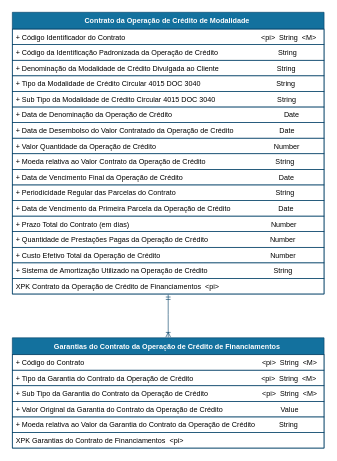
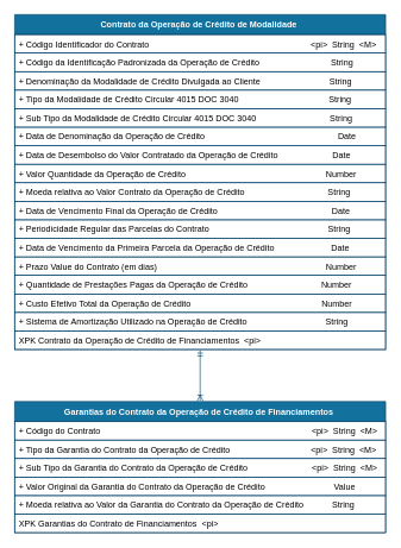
  <mxCell id="0" />
  <mxCell id="1" parent="0" />
  <mxCell id="2" value="Contrato da Operação de Crédito de Modalidade " style="swimlane;fontStyle=1;childLayout=stackLayout;horizontal=1;startSize=28;horizontalStack=0;resizeParent=1;resizeParentMax=0;resizeLast=0;collapsible=1;marginBottom=0;rounded=0;shadow=0;comic=0;sketch=0;align=center;html=0;autosize=1;fillColor=#13719E;strokeColor=#003F66;fontColor=#FFFFFF;" vertex="1" parent="1"><mxGeometry x="20" y="20" width="520" height="470" as="geometry" /></mxCell>
  <mxCell id="3" value="+ Código Identificador do Contrato                                                                    &lt;pi&gt;  String  &lt;M&gt;" style="text;fillColor=none;align=left;verticalAlign=top;spacingLeft=4;spacingRight=4;overflow=hidden;rotatable=0;points=[[0,0.5],[1,0.5]];portConstraint=eastwest;strokeColor=#003F66;" vertex="1" parent="2"><mxGeometry y="28" width="520" height="26" as="geometry" /></mxCell>
  <mxCell id="4" value="+ Código da Identificação Padronizada da Operação de Crédito                              String      " style="text;fillColor=none;align=left;verticalAlign=top;spacingLeft=4;spacingRight=4;overflow=hidden;rotatable=0;points=[[0,0.5],[1,0.5]];portConstraint=eastwest;strokeColor=#003F66;" vertex="1" parent="2"><mxGeometry y="54" width="520" height="26" as="geometry" /></mxCell>
  <mxCell id="5" value="+ Denominação da Modalidade de Crédito Divulgada ao Cliente                             String" style="text;fillColor=none;align=left;verticalAlign=top;spacingLeft=4;spacingRight=4;overflow=hidden;rotatable=0;points=[[0,0.5],[1,0.5]];portConstraint=eastwest;strokeColor=#003F66;" vertex="1" parent="2"><mxGeometry y="80" width="520" height="26" as="geometry" /></mxCell>
  <mxCell id="6" value="+ Tipo da Modalidade de Crédito Circular 4015 DOC 3040                                      String" style="text;fillColor=none;align=left;verticalAlign=top;spacingLeft=4;spacingRight=4;overflow=hidden;rotatable=0;points=[[0,0.5],[1,0.5]];portConstraint=eastwest;strokeColor=#003F66;" vertex="1" parent="2"><mxGeometry y="106" width="520" height="26" as="geometry" /></mxCell>
  <mxCell id="7" value="+ Sub Tipo da Modalidade de Crédito Circular 4015 DOC 3040                               String" style="text;fillColor=none;align=left;verticalAlign=top;spacingLeft=4;spacingRight=4;overflow=hidden;rotatable=0;points=[[0,0.5],[1,0.5]];portConstraint=eastwest;strokeColor=#003F66;" vertex="1" parent="2"><mxGeometry y="132" width="520" height="26" as="geometry" /></mxCell>
  <mxCell id="8" value="+ Data de Denominação da Operação de Crédito                                                        Date" style="text;fillColor=none;align=left;verticalAlign=top;spacingLeft=4;spacingRight=4;overflow=hidden;rotatable=0;points=[[0,0.5],[1,0.5]];portConstraint=eastwest;strokeColor=#003F66;" vertex="1" parent="2"><mxGeometry y="158" width="520" height="26" as="geometry" /></mxCell>
  <mxCell id="9" value="+ Data de Desembolso do Valor Contratado da Operação de Crédito                       Date" style="text;fillColor=none;align=left;verticalAlign=top;spacingLeft=4;spacingRight=4;overflow=hidden;rotatable=0;points=[[0,0.5],[1,0.5]];portConstraint=eastwest;strokeColor=#003F66;" vertex="1" parent="2"><mxGeometry y="184" width="520" height="26" as="geometry" /></mxCell>
  <mxCell id="10" value="+ Valor Quantidade da Operação de Crédito                                                           Number" style="text;fillColor=none;align=left;verticalAlign=top;spacingLeft=4;spacingRight=4;overflow=hidden;rotatable=0;points=[[0,0.5],[1,0.5]];portConstraint=eastwest;strokeColor=#003F66;" vertex="1" parent="2"><mxGeometry y="210" width="520" height="26" as="geometry" /></mxCell>
  <mxCell id="11" value="+ Moeda relativa ao Valor Contrato da Operação de Crédito                                   String" style="text;fillColor=none;align=left;verticalAlign=top;spacingLeft=4;spacingRight=4;overflow=hidden;rotatable=0;points=[[0,0.5],[1,0.5]];portConstraint=eastwest;strokeColor=#003F66;" vertex="1" parent="2"><mxGeometry y="236" width="520" height="26" as="geometry" /></mxCell>
  <mxCell id="12" value="+ Data de Vencimento Final da Operação de Crédito                                                Date" style="text;fillColor=none;align=left;verticalAlign=top;spacingLeft=4;spacingRight=4;overflow=hidden;rotatable=0;points=[[0,0.5],[1,0.5]];portConstraint=eastwest;strokeColor=#003F66;" vertex="1" parent="2"><mxGeometry y="262" width="520" height="26" as="geometry" /></mxCell>
  <mxCell id="13" value="+ Periodicidade Regular das Parcelas do Contrato                                                  String" style="text;fillColor=none;align=left;verticalAlign=top;spacingLeft=4;spacingRight=4;overflow=hidden;rotatable=0;points=[[0,0.5],[1,0.5]];portConstraint=eastwest;strokeColor=#003F66;" vertex="1" parent="2"><mxGeometry y="288" width="520" height="26" as="geometry" /></mxCell>
  <mxCell id="14" value="+ Data de Vencimento da Primeira Parcela da Operação de Crédito                        Date" style="text;fillColor=none;align=left;verticalAlign=top;spacingLeft=4;spacingRight=4;overflow=hidden;rotatable=0;points=[[0,0.5],[1,0.5]];portConstraint=eastwest;strokeColor=#003F66;" vertex="1" parent="2"><mxGeometry y="314" width="520" height="26" as="geometry" /></mxCell>
- <mxCell id="15" value="+ Prazo Total do Contrato (em dias)                                                                       Number  " style="text;fillColor=none;align=left;verticalAlign=top;spacingLeft=4;spacingRight=4;overflow=hidden;rotatable=0;points=[[0,0.5],[1,0.5]];portConstraint=eastwest;strokeColor=#003F66;" vertex="1" parent="2"><mxGeometry y="340" width="520" height="26" as="geometry" /></mxCell>
+ <mxCell id="15" value="+ Prazo Value do Contrato (em dias)                                                                       Number  " style="text;fillColor=none;align=left;verticalAlign=top;spacingLeft=4;spacingRight=4;overflow=hidden;rotatable=0;points=[[0,0.5],[1,0.5]];portConstraint=eastwest;strokeColor=#003F66;" vertex="1" parent="2"><mxGeometry y="340" width="520" height="26" as="geometry" /></mxCell>
  <mxCell id="16" value="+ Quantidade de Prestações Pagas da Operação de Crédito                               Number  " style="text;fillColor=none;align=left;verticalAlign=top;spacingLeft=4;spacingRight=4;overflow=hidden;rotatable=0;points=[[0,0.5],[1,0.5]];portConstraint=eastwest;strokeColor=#003F66;" vertex="1" parent="2"><mxGeometry y="366" width="520" height="26" as="geometry" /></mxCell>
  <mxCell id="17" value="+ Custo Efetivo Total da Operação de Crédito                                                       Number" style="text;fillColor=none;align=left;verticalAlign=top;spacingLeft=4;spacingRight=4;overflow=hidden;rotatable=0;points=[[0,0.5],[1,0.5]];portConstraint=eastwest;strokeColor=#003F66;" vertex="1" parent="2"><mxGeometry y="392" width="520" height="26" as="geometry" /></mxCell>
  <mxCell id="18" value="+ Sistema de Amortização Utilizado na Operação de Crédito                                 String" style="text;fillColor=none;align=left;verticalAlign=top;spacingLeft=4;spacingRight=4;overflow=hidden;rotatable=0;points=[[0,0.5],[1,0.5]];portConstraint=eastwest;strokeColor=#003F66;" vertex="1" parent="2"><mxGeometry y="418" width="520" height="26" as="geometry" /></mxCell>
  <mxCell id="19" value="XPK Contrato da Operação de Crédito de Financiamentos  &lt;pi&gt;" style="text;fillColor=none;align=left;verticalAlign=top;spacingLeft=4;spacingRight=4;overflow=hidden;rotatable=0;points=[[0,0.5],[1,0.5]];portConstraint=eastwest;strokeColor=#003F66;" vertex="1" parent="2"><mxGeometry y="444" width="520" height="26" as="geometry" /></mxCell>
  <mxCell id="20" value="Garantias do Contrato da Operação de Crédito de Financiamentos " style="swimlane;fontStyle=1;childLayout=stackLayout;horizontal=1;startSize=28;horizontalStack=0;resizeParent=1;resizeParentMax=0;resizeLast=0;collapsible=1;marginBottom=0;rounded=0;shadow=0;comic=0;sketch=0;align=center;html=0;autosize=1;fillColor=#13719E;strokeColor=#003F66;fontColor=#FFFFFF;" parent="1" vertex="1"><mxGeometry x="20" y="563" width="520" height="184" as="geometry" /></mxCell>
  <mxCell id="21" value="+ Código do Contrato                                                                                         &lt;pi&gt;  String  &lt;M&gt;" style="text;fillColor=none;align=left;verticalAlign=top;spacingLeft=4;spacingRight=4;overflow=hidden;rotatable=0;points=[[0,0.5],[1,0.5]];portConstraint=eastwest;strokeColor=#003F66;" parent="20" vertex="1"><mxGeometry y="28" width="520" height="26" as="geometry" /></mxCell>
  <mxCell id="22" value="+ Tipo da Garantia do Contrato da Operação de Crédito                                  &lt;pi&gt;  String  &lt;M&gt;" style="text;fillColor=none;align=left;verticalAlign=top;spacingLeft=4;spacingRight=4;overflow=hidden;rotatable=0;points=[[0,0.5],[1,0.5]];portConstraint=eastwest;strokeColor=#003F66;" parent="20" vertex="1"><mxGeometry y="54" width="520" height="26" as="geometry" /></mxCell>
  <mxCell id="23" value="+ Sub Tipo da Garantia do Contrato da Operação de Crédito                           &lt;pi&gt;  String  &lt;M&gt;" style="text;fillColor=none;align=left;verticalAlign=top;spacingLeft=4;spacingRight=4;overflow=hidden;rotatable=0;points=[[0,0.5],[1,0.5]];portConstraint=eastwest;strokeColor=#003F66;" parent="20" vertex="1"><mxGeometry y="80" width="520" height="26" as="geometry" /></mxCell>
  <mxCell id="24" value="+ Valor Original da Garantia do Contrato da Operação de Crédito                             Value" style="text;fillColor=none;align=left;verticalAlign=top;spacingLeft=4;spacingRight=4;overflow=hidden;rotatable=0;points=[[0,0.5],[1,0.5]];portConstraint=eastwest;strokeColor=#003F66;" parent="20" vertex="1"><mxGeometry y="106" width="520" height="26" as="geometry" /></mxCell>
  <mxCell id="25" value="+ Moeda relativa ao Valor da Garantia do Contrato da Operação de Crédito            String" style="text;fillColor=none;align=left;verticalAlign=top;spacingLeft=4;spacingRight=4;overflow=hidden;rotatable=0;points=[[0,0.5],[1,0.5]];portConstraint=eastwest;strokeColor=#003F66;" parent="20" vertex="1"><mxGeometry y="132" width="520" height="26" as="geometry" /></mxCell>
  <mxCell id="26" value="XPK Garantias do Contrato de Financiamentos  &lt;pi&gt;" style="text;fillColor=none;align=left;verticalAlign=top;spacingLeft=4;spacingRight=4;overflow=hidden;rotatable=0;points=[[0,0.5],[1,0.5]];portConstraint=eastwest;strokeColor=#003F66;" parent="20" vertex="1"><mxGeometry y="158" width="520" height="26" as="geometry" /></mxCell>
  <mxCell id="27" value="" style="edgeStyle=orthogonalEdgeStyle;rounded=0;orthogonalLoop=1;jettySize=auto;html=1;startArrow=ERmandOne;startFill=0;endArrow=ERoneToMany;endFill=0;strokeColor=#003F66;" edge="1" parent="1"><mxGeometry relative="1" as="geometry"><Array as="points"><mxPoint x="280" y="524" /><mxPoint x="280" y="524" /></Array><mxPoint x="280" y="491" as="sourcePoint" /><mxPoint x="280.04" y="562" as="targetPoint" /></mxGeometry></mxCell>
